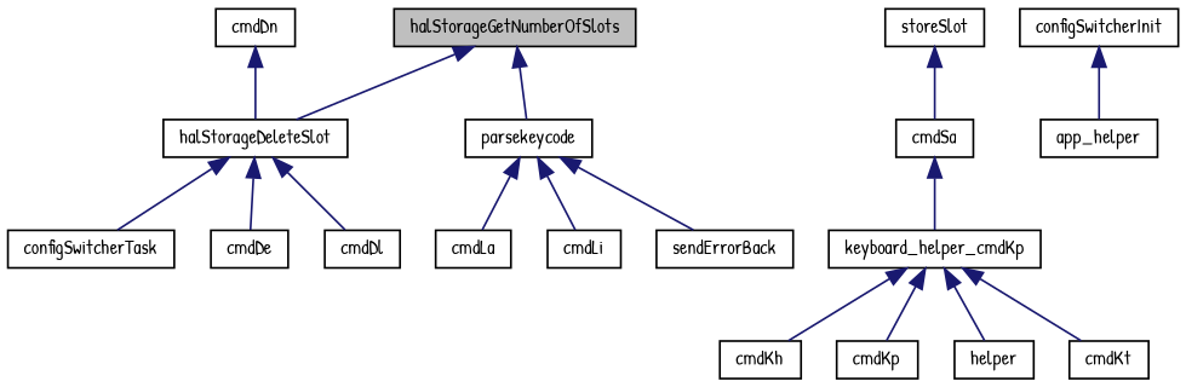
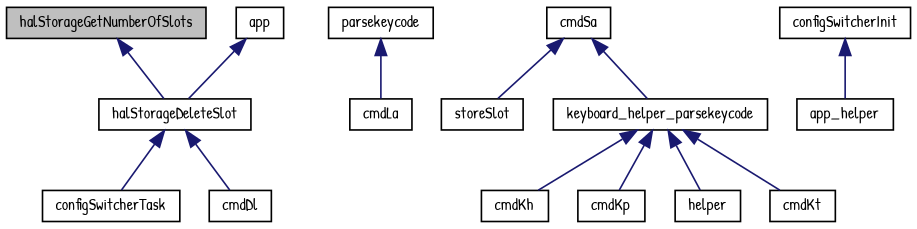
  digraph {
    fontname="Patrick Hand"
    rankdir=TB
    node [color=black fillcolor=white fontname="Patrick Hand" fontsize=10 shape=record style=filled]
    edge [color=midnightblue dir=back fontname="Patrick Hand" fontsize=10 labelfontname=Helvetica labelfontsize=10 style=solid]
    n1 [fillcolor=grey75 fontcolor=black height=0.2 label=halStorageGetNumberOfSlots width=0.4]
    n2 [height=0.2 label=halStorageDeleteSlot width=0.4]
    n3 [height=0.2 label=parsekeycode width=0.4]
    n4 [height=0.2 label=configSwitcherTask width=0.4]
-   n5 [height=0.2 label=cmdDe width=0.4]
    n6 [height=0.2 label=cmdDl width=0.4]
    n7 [height=0.2 label=cmdLa width=0.4]
-   n8 [height=0.2 label=cmdLi width=0.4]
-   n9 [height=0.2 label=sendErrorBack width=0.4]
    n10 [height=0.2 label=storeSlot width=0.4]
    n11 [height=0.2 label=cmdSa width=0.4]
-   n12 [height=0.2 label=cmdDn width=0.4]
+   n12 [height=0.2 label=app width=0.4]
    n13 [height=0.2 label=configSwitcherInit width=0.4]
    n14 [height=0.2 label=app_helper width=0.4]
-   n15 [height=0.2 label=keyboard_helper_cmdKp width=0.4]
+   n15 [height=0.2 label=keyboard_helper_parsekeycode width=0.4]
    n16 [height=0.2 label=cmdKh width=0.4]
    n17 [height=0.2 label=cmdKp width=0.4]
    n18 [height=0.2 label=helper width=0.4]
    n19 [height=0.2 label=cmdKt width=0.4]
    n1 -> n2
-   n1 -> n3
    n2 -> n4
-   n2 -> n5
    n2 -> n6
    n3 -> n7
-   n3 -> n8
-   n3 -> n9
-   n10 -> n11
+   n11 -> n10
    n11 -> n15
    n12 -> n2
    n13 -> n14
    n15 -> n16
    n15 -> n17
    n15 -> n18
    n15 -> n19
  }
